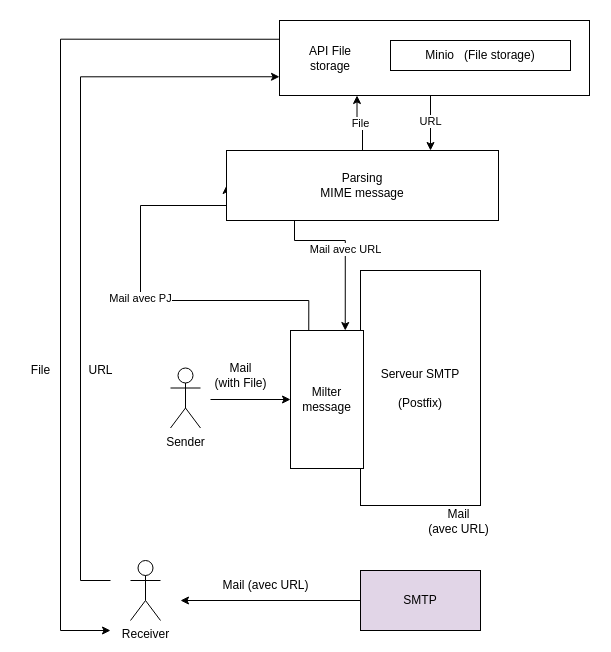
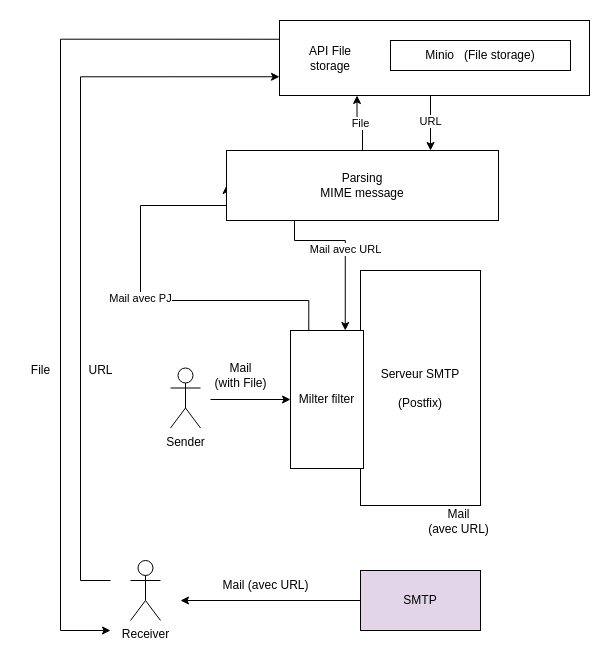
  <mxCell id="0" />
  <mxCell id="1" parent="0" />
  <mxCell id="2" value="URL" style="edgeStyle=orthogonalEdgeStyle;rounded=0;orthogonalLoop=1;jettySize=auto;html=1;exitX=0.5;exitY=1;exitDx=0;exitDy=0;entryX=0.75;entryY=0;entryDx=0;entryDy=0;" edge="1" parent="1" source="3" target="23"><mxGeometry relative="1" as="geometry"><Array as="points"><mxPoint x="430" y="95" /></Array></mxGeometry></mxCell>
  <mxCell id="3" value="" style="rounded=0;whiteSpace=wrap;html=1;" parent="1" vertex="1"><mxGeometry x="279" y="20" width="310" height="75" as="geometry" /></mxCell>
  <mxCell id="4" value="&lt;div&gt;Minio&amp;nbsp;&amp;nbsp; (File storage)&lt;br&gt;&lt;/div&gt;" style="rounded=0;whiteSpace=wrap;html=1;" parent="1" vertex="1"><mxGeometry x="390" y="40" width="180" height="30" as="geometry" /></mxCell>
  <mxCell id="5" value="API File storage" style="text;html=1;strokeColor=none;fillColor=none;align=center;verticalAlign=middle;whiteSpace=wrap;rounded=0;" parent="1" vertex="1"><mxGeometry x="300" y="42.5" width="60" height="30" as="geometry" /></mxCell>
  <mxCell id="6" value="&lt;div&gt;Serveur SMTP&lt;/div&gt;&lt;div&gt;&lt;br&gt;&lt;/div&gt;&lt;div&gt;(Postfix)&lt;br&gt;&lt;/div&gt;" style="rounded=0;whiteSpace=wrap;html=1;" parent="1" vertex="1"><mxGeometry x="360" y="270" width="120" height="235" as="geometry" /></mxCell>
  <mxCell id="7" value="&lt;div&gt;Sender&lt;/div&gt;&lt;div&gt;&lt;br&gt;&lt;/div&gt;" style="shape=umlActor;verticalLabelPosition=bottom;verticalAlign=top;html=1;outlineConnect=0;" parent="1" vertex="1"><mxGeometry x="170" y="367.5" width="30" height="60" as="geometry" /></mxCell>
  <mxCell id="8" value="Mail avec PJ" style="edgeStyle=orthogonalEdgeStyle;rounded=0;orthogonalLoop=1;jettySize=auto;html=1;exitX=0.25;exitY=0;exitDx=0;exitDy=0;entryX=0;entryY=0.5;entryDx=0;entryDy=0;" edge="1" parent="1" source="9" target="23"><mxGeometry relative="1" as="geometry"><Array as="points"><mxPoint x="308" y="300" /><mxPoint x="140" y="300" /><mxPoint x="140" y="205" /></Array></mxGeometry></mxCell>
- <mxCell id="9" value="Milter message" style="rounded=0;whiteSpace=wrap;html=1;" parent="1" vertex="1"><mxGeometry x="290" y="330" width="73" height="138" as="geometry" /></mxCell>
+ <mxCell id="9" value="Milter filter" style="rounded=0;whiteSpace=wrap;html=1;" parent="1" vertex="1"><mxGeometry x="290" y="330" width="73" height="138" as="geometry" /></mxCell>
  <mxCell id="10" value="" style="endArrow=classic;html=1;rounded=0;entryX=0;entryY=0.5;entryDx=0;entryDy=0;" parent="1" target="9" edge="1"><mxGeometry width="50" height="50" relative="1" as="geometry"><mxPoint x="210" y="399" as="sourcePoint" /><mxPoint x="460" y="505" as="targetPoint" /></mxGeometry></mxCell>
  <mxCell id="11" style="edgeStyle=orthogonalEdgeStyle;rounded=0;orthogonalLoop=1;jettySize=auto;html=1;exitX=0;exitY=0.5;exitDx=0;exitDy=0;" parent="1" source="12" edge="1"><mxGeometry relative="1" as="geometry"><mxPoint x="180" y="600" as="targetPoint" /></mxGeometry></mxCell>
  <mxCell id="12" value="&lt;div&gt;SMTP&lt;/div&gt;" style="rounded=0;whiteSpace=wrap;html=1;fillColor=#e1d5e7;" parent="1" vertex="1"><mxGeometry x="360" y="570" width="120" height="60" as="geometry" /></mxCell>
  <mxCell id="13" style="edgeStyle=orthogonalEdgeStyle;rounded=0;orthogonalLoop=1;jettySize=auto;html=1;entryX=0;entryY=0.25;entryDx=0;entryDy=0;startArrow=classic;startFill=1;endArrow=none;endFill=0;" parent="1" target="3" edge="1"><mxGeometry relative="1" as="geometry"><mxPoint x="110" y="630" as="sourcePoint" /><Array as="points"><mxPoint x="60" y="630" /><mxPoint x="60" y="39" /></Array></mxGeometry></mxCell>
  <mxCell id="14" style="edgeStyle=orthogonalEdgeStyle;rounded=0;orthogonalLoop=1;jettySize=auto;html=1;entryX=0;entryY=0.75;entryDx=0;entryDy=0;startArrow=none;startFill=0;endArrow=classic;endFill=1;" parent="1" target="3" edge="1"><mxGeometry relative="1" as="geometry"><mxPoint x="110" y="580" as="sourcePoint" /><Array as="points"><mxPoint x="80" y="580" /><mxPoint x="80" y="76" /></Array></mxGeometry></mxCell>
  <mxCell id="15" value="&lt;div&gt;Receiver&lt;/div&gt;" style="shape=umlActor;verticalLabelPosition=bottom;verticalAlign=top;html=1;outlineConnect=0;" parent="1" vertex="1"><mxGeometry x="130" y="560" width="30" height="60" as="geometry" /></mxCell>
  <mxCell id="16" value="&lt;div&gt;URL&lt;/div&gt;" style="text;html=1;align=center;verticalAlign=middle;resizable=0;points=[];autosize=1;strokeColor=none;fillColor=none;" parent="1" vertex="1"><mxGeometry x="75" y="355" width="50" height="30" as="geometry" /></mxCell>
  <mxCell id="17" value="File" style="text;html=1;align=center;verticalAlign=middle;resizable=0;points=[];autosize=1;strokeColor=none;fillColor=none;" parent="1" vertex="1"><mxGeometry y="355" width="40" height="30" as="geometry" x="20" /></mxCell>
  <mxCell id="18" value="&lt;div&gt;Mail&lt;/div&gt;&lt;div&gt;(avec URL)&lt;br&gt;&lt;/div&gt;" style="text;html=1;align=center;verticalAlign=middle;resizable=0;points=[];autosize=1;strokeColor=none;fillColor=none;" parent="1" vertex="1"><mxGeometry x="418" y="501" width="80" height="40" as="geometry" /></mxCell>
  <mxCell id="19" value="&lt;div&gt;Mail &lt;br&gt;&lt;/div&gt;&lt;div&gt;(with File)&lt;/div&gt;" style="text;html=1;align=center;verticalAlign=middle;resizable=0;points=[];autosize=1;strokeColor=none;fillColor=none;" parent="1" vertex="1"><mxGeometry x="200" y="355" width="80" height="40" as="geometry" /></mxCell>
  <mxCell id="20" value="Mail (avec URL)" style="text;html=1;align=center;verticalAlign=middle;resizable=0;points=[];autosize=1;strokeColor=none;fillColor=none;" parent="1" vertex="1"><mxGeometry x="210" y="570" width="110" height="30" as="geometry" /></mxCell>
  <mxCell id="21" value="Mail avec URL" style="edgeStyle=orthogonalEdgeStyle;rounded=0;orthogonalLoop=1;jettySize=auto;html=1;exitX=0.25;exitY=1;exitDx=0;exitDy=0;entryX=0.75;entryY=0;entryDx=0;entryDy=0;" edge="1" parent="1" source="23" target="9"><mxGeometry relative="1" as="geometry"><Array as="points"><mxPoint x="345" y="240" /></Array></mxGeometry></mxCell>
  <mxCell id="22" value="File" style="edgeStyle=orthogonalEdgeStyle;rounded=0;orthogonalLoop=1;jettySize=auto;html=1;exitX=0.5;exitY=0;exitDx=0;exitDy=0;entryX=0.25;entryY=1;entryDx=0;entryDy=0;" edge="1" parent="1" source="23" target="3"><mxGeometry relative="1" as="geometry" /></mxCell>
  <mxCell id="23" value="&lt;div&gt;Parsing&lt;/div&gt;MIME message" style="rounded=0;whiteSpace=wrap;html=1;" vertex="1" parent="1"><mxGeometry x="226" y="150" width="272" height="70" as="geometry" /></mxCell>
